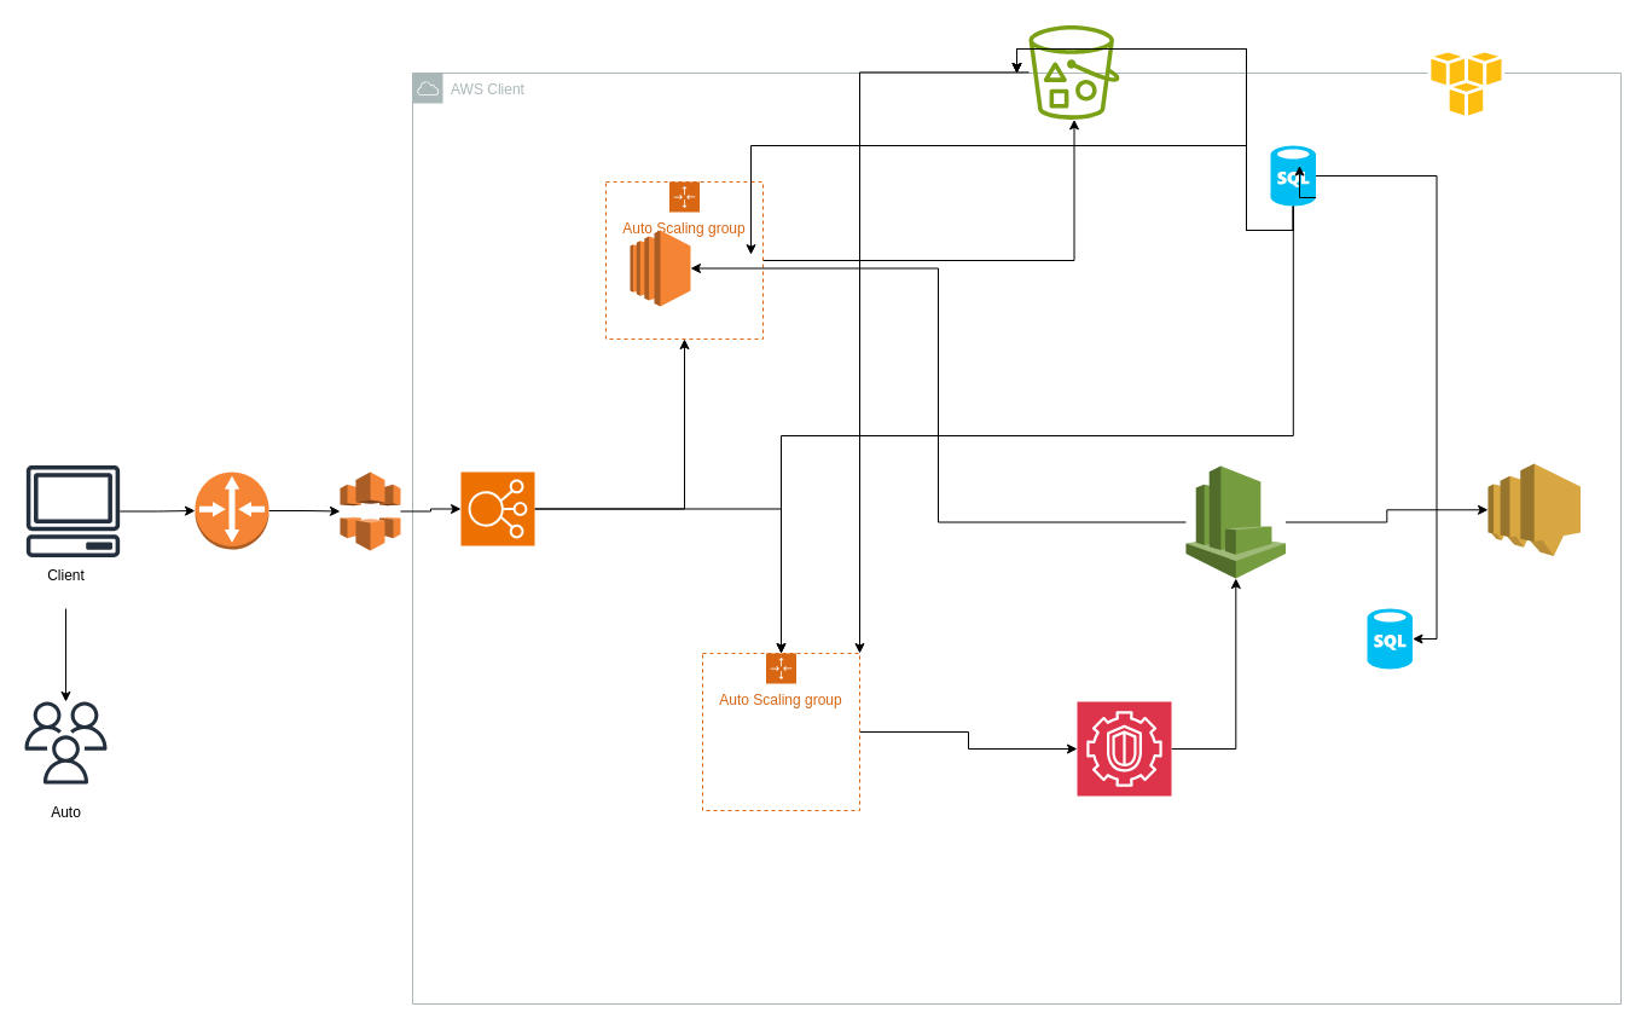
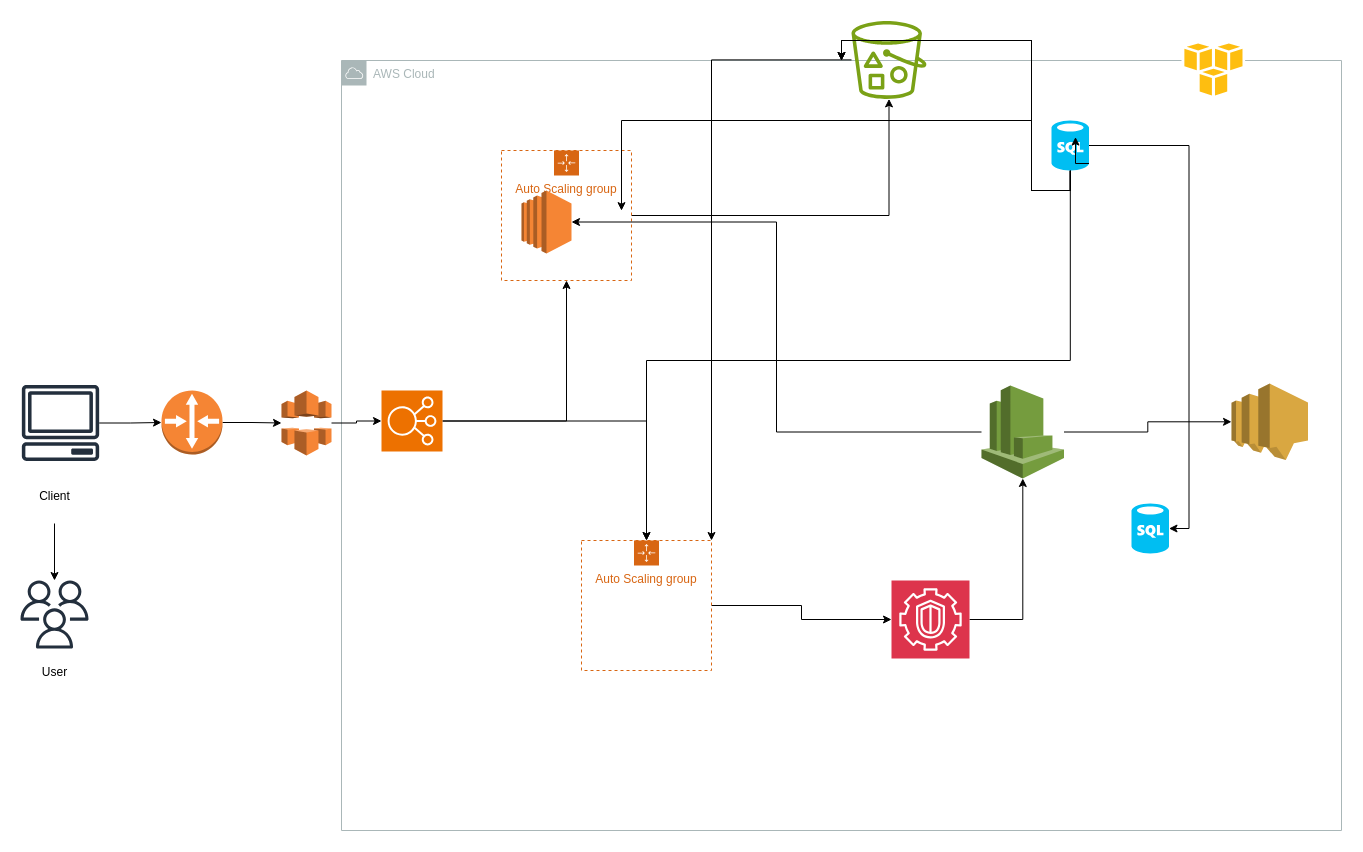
  <mxCell id="0" />
  <mxCell id="1" parent="0" />
- <mxCell id="2" value="AWS Client" style="sketch=0;outlineConnect=0;gradientColor=none;html=1;whiteSpace=wrap;fontSize=12;fontStyle=0;shape=mxgraph.aws4.group;grIcon=mxgraph.aws4.group_aws_cloud;strokeColor=#AAB7B8;fillColor=none;verticalAlign=top;align=left;spacingLeft=30;fontColor=#AAB7B8;dashed=0;" vertex="1" parent="1"><mxGeometry x="341" y="60" width="1000" height="770" as="geometry" /></mxCell>
+ <mxCell id="2" value="AWS Cloud" style="sketch=0;outlineConnect=0;gradientColor=none;html=1;whiteSpace=wrap;fontSize=12;fontStyle=0;shape=mxgraph.aws4.group;grIcon=mxgraph.aws4.group_aws_cloud;strokeColor=#AAB7B8;fillColor=none;verticalAlign=top;align=left;spacingLeft=30;fontColor=#AAB7B8;dashed=0;" vertex="1" parent="1"><mxGeometry x="341" y="60" width="1000" height="770" as="geometry" /></mxCell>
  <mxCell id="3" value="" style="sketch=0;outlineConnect=0;fontColor=#232F3E;gradientColor=none;fillColor=#232F3D;strokeColor=none;dashed=0;verticalLabelPosition=bottom;verticalAlign=top;align=center;html=1;fontSize=12;fontStyle=0;aspect=fixed;pointerEvents=1;shape=mxgraph.aws4.users;" vertex="1" parent="1"><mxGeometry x="20" y="580" width="68" height="68" as="geometry" /></mxCell>
  <mxCell id="4" style="edgeStyle=orthogonalEdgeStyle;rounded=0;orthogonalLoop=1;jettySize=auto;html=1;" edge="1" parent="1" source="5" target="10"><mxGeometry relative="1" as="geometry" /></mxCell>
  <mxCell id="5" value="" style="sketch=0;outlineConnect=0;fontColor=#232F3E;gradientColor=none;fillColor=#232F3D;strokeColor=none;dashed=0;verticalLabelPosition=bottom;verticalAlign=top;align=center;html=1;fontSize=12;fontStyle=0;aspect=fixed;pointerEvents=1;shape=mxgraph.aws4.client;" vertex="1" parent="1"><mxGeometry x="21" y="384.5" width="78" height="76" as="geometry" /></mxCell>
  <mxCell id="6" style="edgeStyle=orthogonalEdgeStyle;rounded=0;orthogonalLoop=1;jettySize=auto;html=1;" edge="1" parent="1" source="7" target="3"><mxGeometry relative="1" as="geometry" /></mxCell>
- <mxCell id="7" value="Client&lt;div&gt;&lt;br&gt;&lt;/div&gt;" style="text;html=1;align=center;verticalAlign=middle;resizable=0;points=[];autosize=1;strokeColor=none;fillColor=none;" vertex="1" parent="1"><mxGeometry x="29" y="463" width="50" height="40" as="geometry" /></mxCell>
- <mxCell id="8" value="Auto" style="text;html=1;align=center;verticalAlign=middle;resizable=0;points=[];autosize=1;strokeColor=none;fillColor=none;" vertex="1" parent="1"><mxGeometry x="29" y="657" width="50" height="30" as="geometry" /></mxCell>
+ <mxCell id="7" value="Client&lt;div&gt;&lt;br&gt;&lt;/div&gt;" style="text;html=1;align=center;verticalAlign=middle;resizable=0;points=[];autosize=1;strokeColor=none;fillColor=none;" vertex="1" parent="1"><mxGeometry x="29" y="483" width="50" height="40" as="geometry" /></mxCell>
+ <mxCell id="8" value="User" style="text;html=1;align=center;verticalAlign=middle;resizable=0;points=[];autosize=1;strokeColor=none;fillColor=none;" vertex="1" parent="1"><mxGeometry x="29" y="657" width="50" height="30" as="geometry" /></mxCell>
  <mxCell id="9" style="edgeStyle=orthogonalEdgeStyle;rounded=0;orthogonalLoop=1;jettySize=auto;html=1;" edge="1" parent="1" source="10" target="11"><mxGeometry relative="1" as="geometry" /></mxCell>
  <mxCell id="10" value="" style="outlineConnect=0;dashed=0;verticalLabelPosition=bottom;verticalAlign=top;align=center;html=1;shape=mxgraph.aws3.router;fillColor=#F58534;gradientColor=none;" vertex="1" parent="1"><mxGeometry x="161" y="390" width="61" height="64" as="geometry" /></mxCell>
  <mxCell id="11" value="" style="outlineConnect=0;dashed=0;verticalLabelPosition=bottom;verticalAlign=top;align=center;html=1;shape=mxgraph.aws3.cloudfront;fillColor=#F58536;gradientColor=none;" vertex="1" parent="1"><mxGeometry x="281" y="390" width="50" height="65" as="geometry" /></mxCell>
  <mxCell id="12" style="edgeStyle=orthogonalEdgeStyle;rounded=0;orthogonalLoop=1;jettySize=auto;html=1;" edge="1" parent="1" source="14" target="16"><mxGeometry relative="1" as="geometry" /></mxCell>
  <mxCell id="13" style="edgeStyle=orthogonalEdgeStyle;rounded=0;orthogonalLoop=1;jettySize=auto;html=1;" edge="1" parent="1" source="14" target="19"><mxGeometry relative="1" as="geometry" /></mxCell>
  <mxCell id="14" value="" style="sketch=0;points=[[0,0,0],[0.25,0,0],[0.5,0,0],[0.75,0,0],[1,0,0],[0,1,0],[0.25,1,0],[0.5,1,0],[0.75,1,0],[1,1,0],[0,0.25,0],[0,0.5,0],[0,0.75,0],[1,0.25,0],[1,0.5,0],[1,0.75,0]];outlineConnect=0;fontColor=#232F3E;fillColor=#ED7100;strokeColor=#ffffff;dashed=0;verticalLabelPosition=bottom;verticalAlign=top;align=center;html=1;fontSize=12;fontStyle=0;aspect=fixed;shape=mxgraph.aws4.resourceIcon;resIcon=mxgraph.aws4.elastic_load_balancing;" vertex="1" parent="1"><mxGeometry x="381" y="390" width="61" height="61" as="geometry" /></mxCell>
  <mxCell id="15" style="edgeStyle=orthogonalEdgeStyle;rounded=0;orthogonalLoop=1;jettySize=auto;html=1;" edge="1" parent="1" source="16" target="22"><mxGeometry relative="1" as="geometry" /></mxCell>
  <mxCell id="16" value="Auto Scaling group" style="points=[[0,0],[0.25,0],[0.5,0],[0.75,0],[1,0],[1,0.25],[1,0.5],[1,0.75],[1,1],[0.75,1],[0.5,1],[0.25,1],[0,1],[0,0.75],[0,0.5],[0,0.25]];outlineConnect=0;gradientColor=none;html=1;whiteSpace=wrap;fontSize=12;fontStyle=0;container=1;pointerEvents=0;collapsible=0;recursiveResize=0;shape=mxgraph.aws4.groupCenter;grIcon=mxgraph.aws4.group_auto_scaling_group;grStroke=1;strokeColor=#D86613;fillColor=none;verticalAlign=top;align=center;fontColor=#D86613;dashed=1;spacingTop=25;" vertex="1" parent="1"><mxGeometry x="501" y="150" width="130" height="130" as="geometry" /></mxCell>
  <mxCell id="17" style="edgeStyle=orthogonalEdgeStyle;rounded=0;orthogonalLoop=1;jettySize=auto;html=1;entryX=0;entryY=0.5;entryDx=0;entryDy=0;entryPerimeter=0;" edge="1" parent="1" source="11" target="14"><mxGeometry relative="1" as="geometry" /></mxCell>
  <mxCell id="18" style="edgeStyle=orthogonalEdgeStyle;rounded=0;orthogonalLoop=1;jettySize=auto;html=1;" edge="1" parent="1" source="19" target="24"><mxGeometry relative="1" as="geometry" /></mxCell>
  <mxCell id="19" value="Auto Scaling group" style="points=[[0,0],[0.25,0],[0.5,0],[0.75,0],[1,0],[1,0.25],[1,0.5],[1,0.75],[1,1],[0.75,1],[0.5,1],[0.25,1],[0,1],[0,0.75],[0,0.5],[0,0.25]];outlineConnect=0;gradientColor=none;html=1;whiteSpace=wrap;fontSize=12;fontStyle=0;container=1;pointerEvents=0;collapsible=0;recursiveResize=0;shape=mxgraph.aws4.groupCenter;grIcon=mxgraph.aws4.group_auto_scaling_group;grStroke=1;strokeColor=#D86613;fillColor=none;verticalAlign=top;align=center;fontColor=#D86613;dashed=1;spacingTop=25;" vertex="1" parent="1"><mxGeometry x="581" y="540" width="130" height="130" as="geometry" /></mxCell>
  <mxCell id="20" value="" style="dashed=0;outlineConnect=0;html=1;align=center;labelPosition=center;verticalLabelPosition=bottom;verticalAlign=top;shape=mxgraph.weblogos.aws" vertex="1" parent="1"><mxGeometry x="1181" y="40" width="63.6" height="58.4" as="geometry" /></mxCell>
  <mxCell id="21" style="edgeStyle=orthogonalEdgeStyle;rounded=0;orthogonalLoop=1;jettySize=auto;html=1;entryX=1;entryY=0;entryDx=0;entryDy=0;" edge="1" parent="1" source="22" target="19"><mxGeometry relative="1" as="geometry" /></mxCell>
  <mxCell id="22" value="" style="sketch=0;outlineConnect=0;fontColor=#232F3E;gradientColor=none;fillColor=#7AA116;strokeColor=none;dashed=0;verticalLabelPosition=bottom;verticalAlign=top;align=center;html=1;fontSize=12;fontStyle=0;aspect=fixed;pointerEvents=1;shape=mxgraph.aws4.bucket_with_objects;" vertex="1" parent="1"><mxGeometry x="851" y="20.4" width="75" height="78" as="geometry" /></mxCell>
  <mxCell id="23" style="edgeStyle=orthogonalEdgeStyle;rounded=0;orthogonalLoop=1;jettySize=auto;html=1;" edge="1" parent="1" source="24" target="32"><mxGeometry relative="1" as="geometry" /></mxCell>
  <mxCell id="24" value="" style="sketch=0;points=[[0,0,0],[0.25,0,0],[0.5,0,0],[0.75,0,0],[1,0,0],[0,1,0],[0.25,1,0],[0.5,1,0],[0.75,1,0],[1,1,0],[0,0.25,0],[0,0.5,0],[0,0.75,0],[1,0.25,0],[1,0.5,0],[1,0.75,0]];outlineConnect=0;fontColor=#232F3E;fillColor=#DD344C;strokeColor=#ffffff;dashed=0;verticalLabelPosition=bottom;verticalAlign=top;align=center;html=1;fontSize=12;fontStyle=0;aspect=fixed;shape=mxgraph.aws4.resourceIcon;resIcon=mxgraph.aws4.guardduty;" vertex="1" parent="1"><mxGeometry x="891" y="580" width="78" height="78" as="geometry" /></mxCell>
  <mxCell id="25" style="edgeStyle=orthogonalEdgeStyle;rounded=0;orthogonalLoop=1;jettySize=auto;html=1;" edge="1" parent="1" source="29" target="2"><mxGeometry relative="1" as="geometry" /></mxCell>
  <mxCell id="26" style="edgeStyle=orthogonalEdgeStyle;rounded=0;orthogonalLoop=1;jettySize=auto;html=1;" edge="1" parent="1" source="29" target="2"><mxGeometry relative="1" as="geometry" /></mxCell>
  <mxCell id="27" style="edgeStyle=orthogonalEdgeStyle;rounded=0;orthogonalLoop=1;jettySize=auto;html=1;" edge="1" parent="1" source="29" target="2"><mxGeometry relative="1" as="geometry" /></mxCell>
  <mxCell id="28" style="edgeStyle=orthogonalEdgeStyle;rounded=0;orthogonalLoop=1;jettySize=auto;html=1;" edge="1" parent="1" source="29" target="19"><mxGeometry relative="1" as="geometry"><Array as="points"><mxPoint x="1070" y="360" /><mxPoint x="646" y="360" /></Array></mxGeometry></mxCell>
  <mxCell id="29" value="" style="verticalLabelPosition=bottom;html=1;verticalAlign=top;align=center;strokeColor=none;fillColor=#00BEF2;shape=mxgraph.azure.sql_database;" vertex="1" parent="1"><mxGeometry x="1051" y="120" width="37.5" height="50" as="geometry" /></mxCell>
  <mxCell id="30" value="" style="verticalLabelPosition=bottom;html=1;verticalAlign=top;align=center;strokeColor=none;fillColor=#00BEF2;shape=mxgraph.azure.sql_database;" vertex="1" parent="1"><mxGeometry x="1131" y="503" width="37.5" height="50" as="geometry" /></mxCell>
  <mxCell id="31" style="edgeStyle=orthogonalEdgeStyle;rounded=0;orthogonalLoop=1;jettySize=auto;html=1;" edge="1" parent="1" source="32" target="36"><mxGeometry relative="1" as="geometry" /></mxCell>
  <mxCell id="32" value="" style="outlineConnect=0;dashed=0;verticalLabelPosition=bottom;verticalAlign=top;align=center;html=1;shape=mxgraph.aws3.cloudwatch;fillColor=#759C3E;gradientColor=none;" vertex="1" parent="1"><mxGeometry x="981" y="385" width="82.5" height="93" as="geometry" /></mxCell>
  <mxCell id="33" value="" style="outlineConnect=0;dashed=0;verticalLabelPosition=bottom;verticalAlign=top;align=center;html=1;shape=mxgraph.aws3.ec2;fillColor=#F58534;gradientColor=none;" vertex="1" parent="1"><mxGeometry x="521" y="190" width="50" height="63" as="geometry" /></mxCell>
  <mxCell id="34" style="edgeStyle=orthogonalEdgeStyle;rounded=0;orthogonalLoop=1;jettySize=auto;html=1;exitX=1;exitY=0.86;exitDx=0;exitDy=0;exitPerimeter=0;entryX=0.64;entryY=0.331;entryDx=0;entryDy=0;entryPerimeter=0;" edge="1" parent="1" source="29" target="29"><mxGeometry relative="1" as="geometry" /></mxCell>
  <mxCell id="35" style="edgeStyle=orthogonalEdgeStyle;rounded=0;orthogonalLoop=1;jettySize=auto;html=1;entryX=0.28;entryY=0.195;entryDx=0;entryDy=0;entryPerimeter=0;" edge="1" parent="1" source="29" target="2"><mxGeometry relative="1" as="geometry"><Array as="points"><mxPoint x="1070" y="190" /><mxPoint x="1031" y="190" /><mxPoint x="1031" y="120" /><mxPoint x="621" y="120" /></Array></mxGeometry></mxCell>
  <mxCell id="36" value="" style="outlineConnect=0;dashed=0;verticalLabelPosition=bottom;verticalAlign=top;align=center;html=1;shape=mxgraph.aws3.sns;fillColor=#D9A741;gradientColor=none;" vertex="1" parent="1"><mxGeometry x="1231" y="383" width="76.5" height="76.5" as="geometry" /></mxCell>
  <mxCell id="37" style="edgeStyle=orthogonalEdgeStyle;rounded=0;orthogonalLoop=1;jettySize=auto;html=1;entryX=1;entryY=0.5;entryDx=0;entryDy=0;entryPerimeter=0;" edge="1" parent="1" source="32" target="33"><mxGeometry relative="1" as="geometry" /></mxCell>
  <mxCell id="38" style="edgeStyle=orthogonalEdgeStyle;rounded=0;orthogonalLoop=1;jettySize=auto;html=1;entryX=1;entryY=0.5;entryDx=0;entryDy=0;entryPerimeter=0;" edge="1" parent="1" source="29" target="30"><mxGeometry relative="1" as="geometry" /></mxCell>
